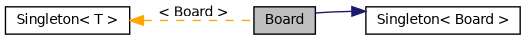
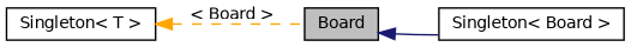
  digraph {
    rankdir=LR
    node [color=black fillcolor=white fontname=Helvetica fontsize=10 shape=record style=filled]
    edge [dir=back fontname=Helvetica fontsize=10 labelfontname=Helvetica labelfontsize=10]
    n1 [fillcolor=grey75 fontcolor=black height=0.2 label=Board width=0.4]
    n2 [height=0.2 label="Singleton\< Board \>" width=0.4]
    n3 [height=0.2 label="Singleton\< T \>" width=0.4]
-   n2 -> n1 [color=midnightblue style=solid]
+   n1 -> n2 [color=midnightblue style=solid]
    n3 -> n1 [color=orange label=" \< Board \>" style=dashed]
  }
